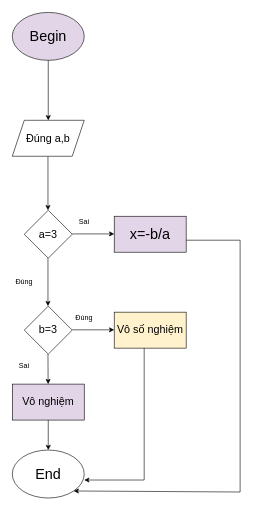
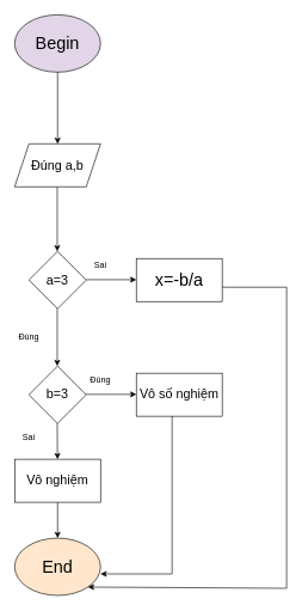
  <mxCell id="0" />
  <mxCell id="1" parent="0" />
  <mxCell id="2" value="&lt;font style=&quot;font-size: 24px&quot;&gt;Begin&lt;/font&gt;" style="ellipse;whiteSpace=wrap;html=1;fillColor=#e1d5e7;" vertex="1" parent="1"><mxGeometry x="20" y="20" width="120" height="80" as="geometry" /></mxCell>
  <mxCell id="3" value="" style="endArrow=classic;html=1;" edge="1" parent="1"><mxGeometry width="50" height="50" relative="1" as="geometry"><mxPoint x="79.5" y="260" as="sourcePoint" /><mxPoint x="79.5" y="350" as="targetPoint" /></mxGeometry></mxCell>
  <mxCell id="4" value="&lt;font style=&quot;font-size: 18px&quot;&gt;a=3&lt;/font&gt;" style="rhombus;whiteSpace=wrap;html=1;" vertex="1" parent="1"><mxGeometry x="40" y="350" width="80" height="80" as="geometry" /></mxCell>
  <mxCell id="5" value="" style="endArrow=classic;html=1;" edge="1" parent="1"><mxGeometry width="50" height="50" relative="1" as="geometry"><mxPoint x="120" y="389.5" as="sourcePoint" /><mxPoint x="190" y="389.5" as="targetPoint" /></mxGeometry></mxCell>
  <mxCell id="6" value="Sai" style="text;html=1;strokeColor=none;fillColor=none;align=center;verticalAlign=middle;whiteSpace=wrap;rounded=0;" vertex="1" parent="1"><mxGeometry x="120" y="360" width="40" height="20" as="geometry" /></mxCell>
- <mxCell id="7" value="&lt;font style=&quot;font-size: 24px&quot;&gt;x=-b/a&lt;/font&gt;" style="rounded=0;whiteSpace=wrap;html=1;fillColor=#e1d5e7;" vertex="1" parent="1"><mxGeometry x="190" y="360" width="120" height="60" as="geometry" /></mxCell>
+ <mxCell id="7" value="&lt;font style=&quot;font-size: 24px&quot;&gt;x=-b/a&lt;/font&gt;" style="rounded=0;whiteSpace=wrap;html=1;" vertex="1" parent="1"><mxGeometry x="190" y="360" width="120" height="60" as="geometry" /></mxCell>
  <mxCell id="8" value="" style="endArrow=classic;html=1;" edge="1" parent="1"><mxGeometry width="50" height="50" relative="1" as="geometry"><mxPoint x="79.5" y="430" as="sourcePoint" /><mxPoint x="79.5" y="510" as="targetPoint" /></mxGeometry></mxCell>
  <mxCell id="9" value="Đúng" style="text;html=1;strokeColor=none;fillColor=none;align=center;verticalAlign=middle;whiteSpace=wrap;rounded=0;" vertex="1" parent="1"><mxGeometry x="20" y="460" width="40" height="20" as="geometry" /></mxCell>
  <mxCell id="10" value="&lt;font style=&quot;font-size: 18px&quot;&gt;b=3&lt;/font&gt;" style="rhombus;whiteSpace=wrap;html=1;" vertex="1" parent="1"><mxGeometry x="40" y="510" width="80" height="80" as="geometry" /></mxCell>
  <mxCell id="11" value="" style="endArrow=classic;html=1;" edge="1" parent="1"><mxGeometry width="50" height="50" relative="1" as="geometry"><mxPoint x="120" y="549.5" as="sourcePoint" /><mxPoint x="190" y="549.5" as="targetPoint" /></mxGeometry></mxCell>
- <mxCell id="12" value="&lt;font style=&quot;font-size: 18px&quot;&gt;Vô số nghiệm&lt;/font&gt;" style="rounded=0;whiteSpace=wrap;html=1;fillColor=#fff2cc;" vertex="1" parent="1"><mxGeometry x="190" y="520" width="120" height="60" as="geometry" /></mxCell>
+ <mxCell id="12" value="&lt;font style=&quot;font-size: 18px&quot;&gt;Vô số nghiệm&lt;/font&gt;" style="rounded=0;whiteSpace=wrap;html=1;" vertex="1" parent="1"><mxGeometry x="190" y="520" width="120" height="60" as="geometry" /></mxCell>
  <mxCell id="13" value="Đúng" style="text;html=1;strokeColor=none;fillColor=none;align=center;verticalAlign=middle;whiteSpace=wrap;rounded=0;" vertex="1" parent="1"><mxGeometry x="120" y="520" width="40" height="20" as="geometry" /></mxCell>
  <mxCell id="14" value="" style="endArrow=classic;html=1;" edge="1" parent="1" target="15"><mxGeometry width="50" height="50" relative="1" as="geometry"><mxPoint x="79.5" y="590" as="sourcePoint" /><mxPoint x="79.5" y="660" as="targetPoint" /></mxGeometry></mxCell>
- <mxCell id="15" value="&lt;font style=&quot;font-size: 18px&quot;&gt;Vô nghiệm&lt;/font&gt;" style="rounded=0;whiteSpace=wrap;html=1;fillColor=#e1d5e7;" vertex="1" parent="1"><mxGeometry x="20" y="640" width="120" height="60" as="geometry" /></mxCell>
+ <mxCell id="15" value="&lt;font style=&quot;font-size: 18px&quot;&gt;Vô nghiệm&lt;/font&gt;" style="rounded=0;whiteSpace=wrap;html=1;" vertex="1" parent="1"><mxGeometry x="20" y="640" width="120" height="60" as="geometry" /></mxCell>
  <mxCell id="16" value="Sai" style="text;html=1;strokeColor=none;fillColor=none;align=center;verticalAlign=middle;whiteSpace=wrap;rounded=0;" vertex="1" parent="1"><mxGeometry x="20" y="600" width="40" height="20" as="geometry" /></mxCell>
  <mxCell id="17" value="" style="endArrow=classic;html=1;" edge="1" parent="1"><mxGeometry width="50" height="50" relative="1" as="geometry"><mxPoint x="80" y="700" as="sourcePoint" /><mxPoint x="80" y="750" as="targetPoint" /></mxGeometry></mxCell>
- <mxCell id="18" value="&lt;font style=&quot;font-size: 24px&quot;&gt;End&lt;/font&gt;" style="ellipse;whiteSpace=wrap;html=1;" vertex="1" parent="1"><mxGeometry x="20" y="750" width="120" height="80" as="geometry" /></mxCell>
+ <mxCell id="18" value="&lt;font style=&quot;font-size: 24px&quot;&gt;End&lt;/font&gt;" style="ellipse;whiteSpace=wrap;html=1;fillColor=#ffe6cc;" vertex="1" parent="1"><mxGeometry x="20" y="750" width="120" height="80" as="geometry" /></mxCell>
  <mxCell id="19" value="" style="endArrow=classic;html=1;" edge="1" parent="1"><mxGeometry width="50" height="50" relative="1" as="geometry"><mxPoint x="240" y="800" as="sourcePoint" /><mxPoint x="140" y="800" as="targetPoint" /></mxGeometry></mxCell>
  <mxCell id="20" value="" style="endArrow=none;html=1;" edge="1" parent="1"><mxGeometry width="50" height="50" relative="1" as="geometry"><mxPoint x="240" y="800" as="sourcePoint" /><mxPoint x="240" y="580" as="targetPoint" /></mxGeometry></mxCell>
  <mxCell id="21" value="" style="endArrow=none;html=1;" edge="1" parent="1"><mxGeometry width="50" height="50" relative="1" as="geometry"><mxPoint x="310" y="400" as="sourcePoint" /><mxPoint x="400" y="400" as="targetPoint" /></mxGeometry></mxCell>
  <mxCell id="22" value="" style="endArrow=none;html=1;" edge="1" parent="1"><mxGeometry width="50" height="50" relative="1" as="geometry"><mxPoint x="400" y="820" as="sourcePoint" /><mxPoint x="400" y="400" as="targetPoint" /></mxGeometry></mxCell>
  <mxCell id="23" value="" style="endArrow=classic;html=1;entryX=1;entryY=1;entryDx=0;entryDy=0;" edge="1" parent="1" target="18"><mxGeometry width="50" height="50" relative="1" as="geometry"><mxPoint x="400" y="820" as="sourcePoint" /><mxPoint x="330" y="820" as="targetPoint" /></mxGeometry></mxCell>
  <mxCell id="24" value="&lt;font style=&quot;font-size: 18px&quot;&gt;Đúng a,b&lt;/font&gt;" style="shape=parallelogram;perimeter=parallelogramPerimeter;whiteSpace=wrap;html=1;fixedSize=1;" vertex="1" parent="1"><mxGeometry x="20" y="200" width="120" height="60" as="geometry" /></mxCell>
  <mxCell id="25" value="" style="endArrow=classic;html=1;entryX=0.5;entryY=0;entryDx=0;entryDy=0;" edge="1" parent="1" target="24"><mxGeometry width="50" height="50" relative="1" as="geometry"><mxPoint x="80" y="100" as="sourcePoint" /><mxPoint x="130" y="50" as="targetPoint" /></mxGeometry></mxCell>
